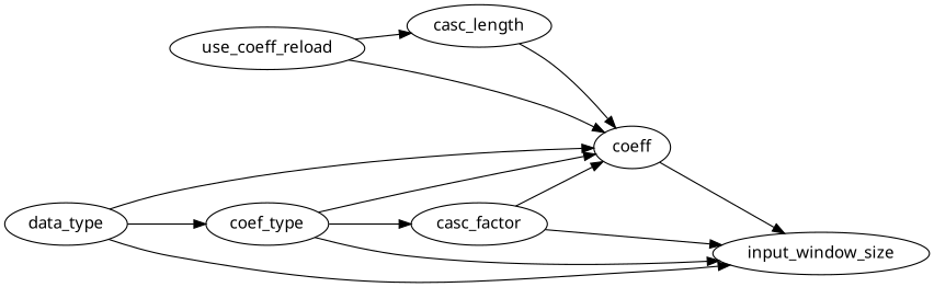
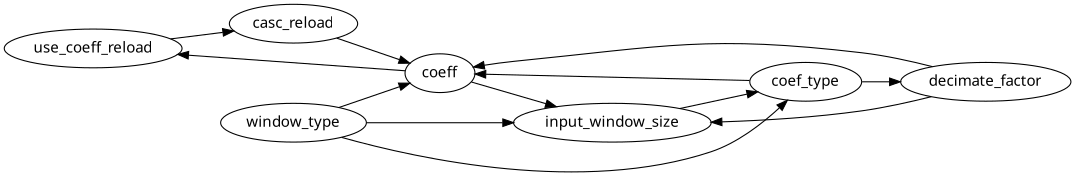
  digraph {
    fontname="Noto Sans"
    rankdir=LR
    node [fontname="Noto Sans"]
    edge [fontname="Noto Sans"]
    use_coeff_reload
-   casc_length
+   casc_length [label=casc_reload]
    coeff
    input_window_size
-   data_type
+   data_type [label=window_type]
    coef_type
-   decimate_factor [label=casc_factor]
+   decimate_factor
    use_coeff_reload -> casc_length
-   use_coeff_reload -> coeff
+   coeff -> use_coeff_reload
    casc_length -> coeff
    coeff -> input_window_size
    data_type -> coeff
    data_type -> input_window_size
    data_type -> coef_type
    coef_type -> coeff
-   coef_type -> input_window_size
+   input_window_size -> coef_type
    coef_type -> decimate_factor
    decimate_factor -> coeff
    decimate_factor -> input_window_size
  }
